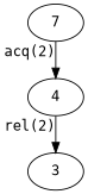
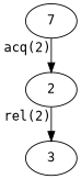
  digraph {
    fontname="DejaVu Sans Mono"
    node [fontname="DejaVu Sans Mono"]
    edge [fontname="DejaVu Sans Mono"]
    n1 [label=7]
-   2 [label=4]
+   2
    3
    n1 -> 2 [xlabel="acq(2)"]
    2 -> 3 [xlabel="rel(2)"]
  }
